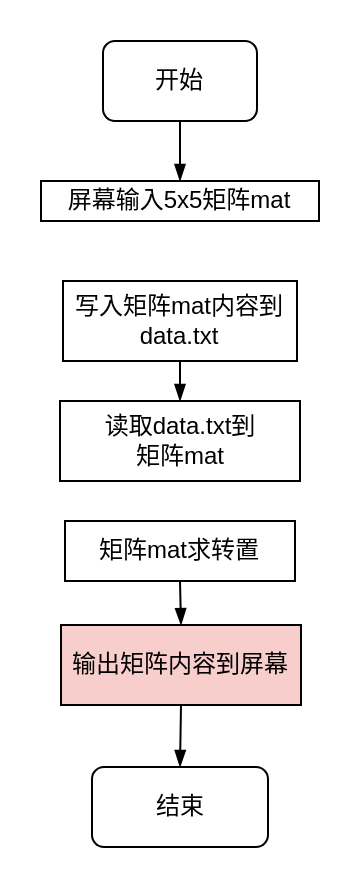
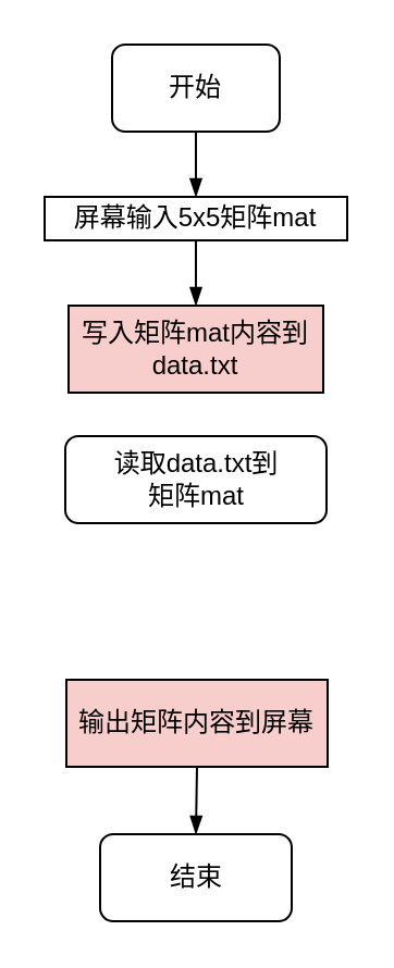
  <mxCell id="0" />
  <mxCell id="1" parent="0" />
  <mxCell id="2" style="edgeStyle=orthogonalEdgeStyle;rounded=0;orthogonalLoop=1;jettySize=auto;html=1;exitX=0.5;exitY=1;exitDx=0;exitDy=0;endArrow=blockThin;endFill=1;entryX=0.5;entryY=0;entryDx=0;entryDy=0;" parent="1" source="3" target="5" edge="1"><mxGeometry relative="1" as="geometry"><mxPoint x="90" y="90" as="targetPoint" /></mxGeometry></mxCell>
  <mxCell id="3" value="开始" style="rounded=1;whiteSpace=wrap;html=1;" parent="1" vertex="1"><mxGeometry x="51" y="20" width="77" height="40" as="geometry" /></mxCell>
+ <mxCell id="4" style="edgeStyle=orthogonalEdgeStyle;rounded=0;orthogonalLoop=1;jettySize=auto;html=1;exitX=0.5;exitY=1;exitDx=0;exitDy=0;endArrow=blockThin;endFill=1;entryX=0.5;entryY=0;entryDx=0;entryDy=0;" parent="1" source="5" target="7" edge="1"><mxGeometry relative="1" as="geometry"><mxPoint x="90" y="180" as="targetPoint" /></mxGeometry></mxCell>
  <mxCell id="5" value="屏幕输入5x5矩阵mat" style="rounded=0;whiteSpace=wrap;html=1;" parent="1" vertex="1"><mxGeometry x="20" y="90" width="139" height="20" as="geometry" /></mxCell>
- <mxCell id="6" style="edgeStyle=orthogonalEdgeStyle;rounded=0;orthogonalLoop=1;jettySize=auto;html=1;exitX=0.5;exitY=1;exitDx=0;exitDy=0;entryX=0.5;entryY=0;entryDx=0;entryDy=0;endArrow=blockThin;endFill=1;" parent="1" source="7" target="8" edge="1"><mxGeometry relative="1" as="geometry" /></mxCell>
- <mxCell id="7" value="写入矩阵mat内容到data.txt" style="rounded=0;whiteSpace=wrap;html=1;" parent="1" vertex="1"><mxGeometry x="31" y="140" width="117" height="40" as="geometry" /></mxCell>
- <mxCell id="8" value="读取data.txt到&lt;br&gt;矩阵mat" style="rounded=0;whiteSpace=wrap;html=1;" parent="1" vertex="1"><mxGeometry x="29.5" y="200" width="120" height="40" as="geometry" /></mxCell>
+ <mxCell id="7" value="写入矩阵mat内容到data.txt" style="rounded=0;whiteSpace=wrap;html=1;fillColor=#f8cecc;" parent="1" vertex="1"><mxGeometry x="31" y="140" width="117" height="40" as="geometry" /></mxCell>
+ <mxCell id="8" value="读取data.txt到&lt;br&gt;矩阵mat" style="whiteSpace=wrap;html=1;rounded=1;" parent="1" vertex="1"><mxGeometry x="29.5" y="200" width="120" height="40" as="geometry" /></mxCell>
  <mxCell id="9" style="edgeStyle=orthogonalEdgeStyle;rounded=0;orthogonalLoop=1;jettySize=auto;html=1;exitX=0.5;exitY=1;exitDx=0;exitDy=0;entryX=0.5;entryY=0;entryDx=0;entryDy=0;endArrow=blockThin;endFill=1;" edge="1" parent="1" source="10" target="13"><mxGeometry relative="1" as="geometry" /></mxCell>
  <mxCell id="10" value="输出矩阵内容到屏幕" style="rounded=0;whiteSpace=wrap;html=1;fillColor=#f8cecc;" parent="1" vertex="1"><mxGeometry x="30" y="312" width="120" height="40" as="geometry" /></mxCell>
- <mxCell id="11" style="edgeStyle=orthogonalEdgeStyle;rounded=0;orthogonalLoop=1;jettySize=auto;html=1;exitX=0.5;exitY=1;exitDx=0;exitDy=0;entryX=0.5;entryY=0;entryDx=0;entryDy=0;endArrow=blockThin;endFill=1;" parent="1" source="12" target="10" edge="1"><mxGeometry relative="1" as="geometry" /></mxCell>
- <mxCell id="12" value="矩阵mat求转置" style="rounded=0;whiteSpace=wrap;html=1;" parent="1" vertex="1"><mxGeometry x="32" y="260" width="115" height="30" as="geometry" /></mxCell>
  <mxCell id="13" value="结束" style="rounded=1;whiteSpace=wrap;html=1;" vertex="1" parent="1"><mxGeometry x="45.5" y="383" width="88" height="40" as="geometry" /></mxCell>
